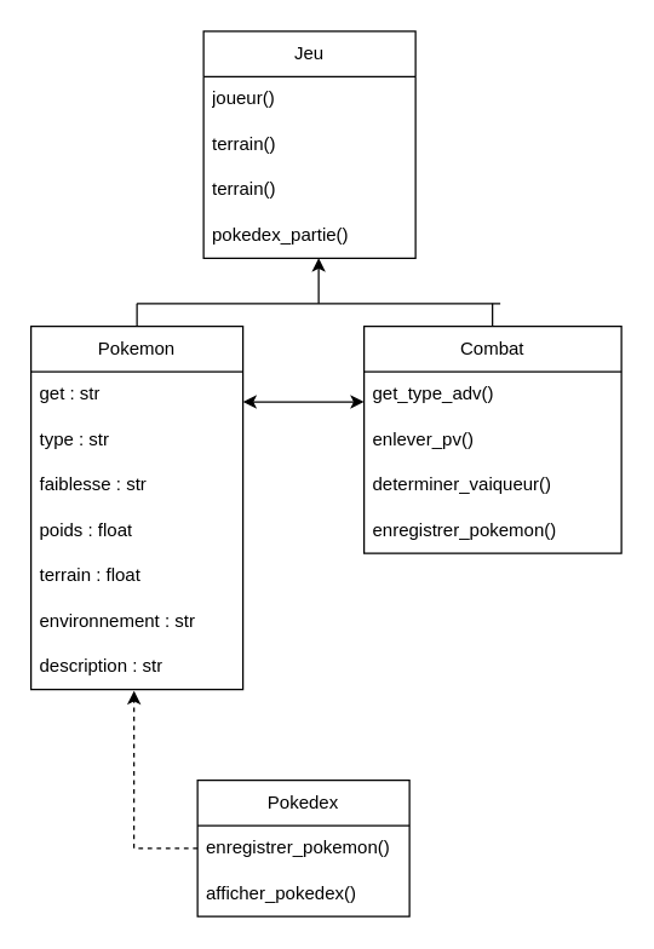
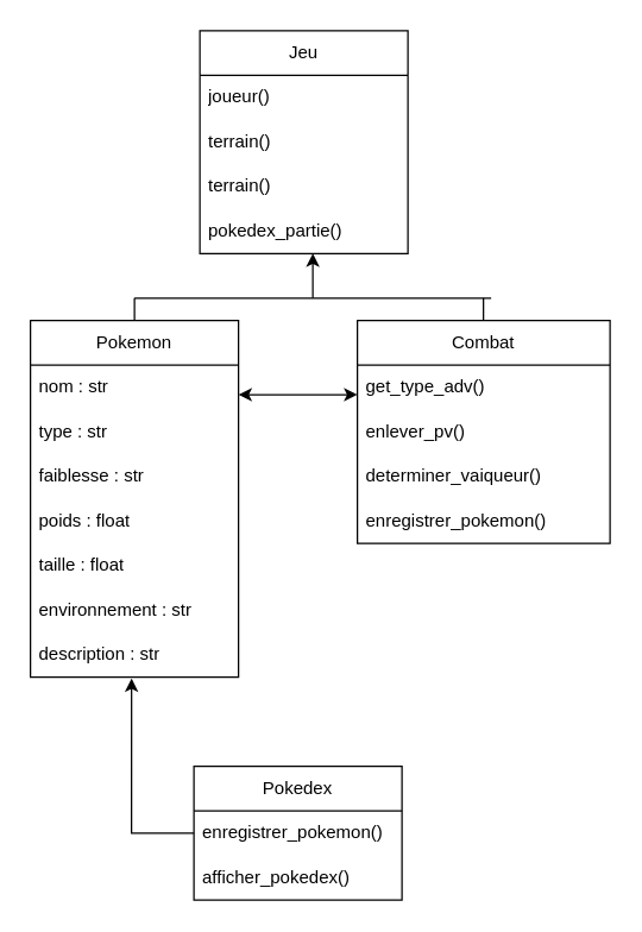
  <mxCell id="0" />
  <mxCell id="1" parent="0" />
  <mxCell id="2" value="Pokemon" style="swimlane;fontStyle=0;childLayout=stackLayout;horizontal=1;startSize=30;horizontalStack=0;resizeParent=1;resizeParentMax=0;resizeLast=0;collapsible=1;marginBottom=0;whiteSpace=wrap;html=1;" parent="1" vertex="1"><mxGeometry x="20" y="215" width="140" height="240" as="geometry" /></mxCell>
- <mxCell id="3" value="get : str" style="text;strokeColor=none;fillColor=none;align=left;verticalAlign=middle;spacingLeft=4;spacingRight=4;overflow=hidden;points=[[0,0.5],[1,0.5]];portConstraint=eastwest;rotatable=0;whiteSpace=wrap;html=1;" parent="2" vertex="1"><mxGeometry y="30" width="140" height="30" as="geometry" /></mxCell>
+ <mxCell id="3" value="nom : str" style="text;strokeColor=none;fillColor=none;align=left;verticalAlign=middle;spacingLeft=4;spacingRight=4;overflow=hidden;points=[[0,0.5],[1,0.5]];portConstraint=eastwest;rotatable=0;whiteSpace=wrap;html=1;" parent="2" vertex="1"><mxGeometry y="30" width="140" height="30" as="geometry" /></mxCell>
  <mxCell id="4" value="type : str" style="text;strokeColor=none;fillColor=none;align=left;verticalAlign=middle;spacingLeft=4;spacingRight=4;overflow=hidden;points=[[0,0.5],[1,0.5]];portConstraint=eastwest;rotatable=0;whiteSpace=wrap;html=1;" parent="2" vertex="1"><mxGeometry y="60" width="140" height="30" as="geometry" /></mxCell>
  <mxCell id="5" value="faiblesse : str" style="text;strokeColor=none;fillColor=none;align=left;verticalAlign=middle;spacingLeft=4;spacingRight=4;overflow=hidden;points=[[0,0.5],[1,0.5]];portConstraint=eastwest;rotatable=0;whiteSpace=wrap;html=1;" parent="2" vertex="1"><mxGeometry y="90" width="140" height="30" as="geometry" /></mxCell>
  <mxCell id="6" value="poids : float" style="text;strokeColor=none;fillColor=none;align=left;verticalAlign=middle;spacingLeft=4;spacingRight=4;overflow=hidden;points=[[0,0.5],[1,0.5]];portConstraint=eastwest;rotatable=0;whiteSpace=wrap;html=1;" parent="2" vertex="1"><mxGeometry y="120" width="140" height="30" as="geometry" /></mxCell>
- <mxCell id="7" value="terrain : float" style="text;strokeColor=none;fillColor=none;align=left;verticalAlign=middle;spacingLeft=4;spacingRight=4;overflow=hidden;points=[[0,0.5],[1,0.5]];portConstraint=eastwest;rotatable=0;whiteSpace=wrap;html=1;" parent="2" vertex="1"><mxGeometry y="150" width="140" height="30" as="geometry" /></mxCell>
+ <mxCell id="7" value="taille : float" style="text;strokeColor=none;fillColor=none;align=left;verticalAlign=middle;spacingLeft=4;spacingRight=4;overflow=hidden;points=[[0,0.5],[1,0.5]];portConstraint=eastwest;rotatable=0;whiteSpace=wrap;html=1;" parent="2" vertex="1"><mxGeometry y="150" width="140" height="30" as="geometry" /></mxCell>
  <mxCell id="8" value="environnement : str" style="text;strokeColor=none;fillColor=none;align=left;verticalAlign=middle;spacingLeft=4;spacingRight=4;overflow=hidden;points=[[0,0.5],[1,0.5]];portConstraint=eastwest;rotatable=0;whiteSpace=wrap;html=1;" parent="2" vertex="1"><mxGeometry y="180" width="140" height="30" as="geometry" /></mxCell>
  <mxCell id="9" value="description : str" style="text;strokeColor=none;fillColor=none;align=left;verticalAlign=middle;spacingLeft=4;spacingRight=4;overflow=hidden;points=[[0,0.5],[1,0.5]];portConstraint=eastwest;rotatable=0;whiteSpace=wrap;html=1;" parent="2" vertex="1"><mxGeometry y="210" width="140" height="30" as="geometry" /></mxCell>
  <mxCell id="10" value="Combat" style="swimlane;fontStyle=0;childLayout=stackLayout;horizontal=1;startSize=30;horizontalStack=0;resizeParent=1;resizeParentMax=0;resizeLast=0;collapsible=1;marginBottom=0;whiteSpace=wrap;html=1;" parent="1" vertex="1"><mxGeometry x="240" y="215" width="170" height="150" as="geometry" /></mxCell>
  <mxCell id="11" value="get_type_adv()" style="text;strokeColor=none;fillColor=none;align=left;verticalAlign=middle;spacingLeft=4;spacingRight=4;overflow=hidden;points=[[0,0.5],[1,0.5]];portConstraint=eastwest;rotatable=0;whiteSpace=wrap;html=1;" parent="10" vertex="1"><mxGeometry y="30" width="170" height="30" as="geometry" /></mxCell>
  <mxCell id="12" value="enlever_pv()" style="text;strokeColor=none;fillColor=none;align=left;verticalAlign=middle;spacingLeft=4;spacingRight=4;overflow=hidden;points=[[0,0.5],[1,0.5]];portConstraint=eastwest;rotatable=0;whiteSpace=wrap;html=1;" parent="10" vertex="1"><mxGeometry y="60" width="170" height="30" as="geometry" /></mxCell>
  <mxCell id="13" value="determiner_vaiqueur()" style="text;strokeColor=none;fillColor=none;align=left;verticalAlign=middle;spacingLeft=4;spacingRight=4;overflow=hidden;points=[[0,0.5],[1,0.5]];portConstraint=eastwest;rotatable=0;whiteSpace=wrap;html=1;" parent="10" vertex="1"><mxGeometry y="90" width="170" height="30" as="geometry" /></mxCell>
  <mxCell id="14" value="enregistrer_pokemon()" style="text;strokeColor=none;fillColor=none;align=left;verticalAlign=middle;spacingLeft=4;spacingRight=4;overflow=hidden;points=[[0,0.5],[1,0.5]];portConstraint=eastwest;rotatable=0;whiteSpace=wrap;html=1;" parent="10" vertex="1"><mxGeometry y="120" width="170" height="30" as="geometry" /></mxCell>
  <mxCell id="15" value="" style="endArrow=classic;startArrow=classic;html=1;rounded=0;" parent="1" edge="1"><mxGeometry width="50" height="50" relative="1" as="geometry"><mxPoint x="160" y="265" as="sourcePoint" /><mxPoint x="240" y="265" as="targetPoint" /></mxGeometry></mxCell>
  <mxCell id="16" value="Pokedex" style="swimlane;fontStyle=0;childLayout=stackLayout;horizontal=1;startSize=30;horizontalStack=0;resizeParent=1;resizeParentMax=0;resizeLast=0;collapsible=1;marginBottom=0;whiteSpace=wrap;html=1;" parent="1" vertex="1"><mxGeometry x="130" y="515" width="140" height="90" as="geometry" /></mxCell>
  <mxCell id="17" value="enregistrer_pokemon()" style="text;strokeColor=none;fillColor=none;align=left;verticalAlign=middle;spacingLeft=4;spacingRight=4;overflow=hidden;points=[[0,0.5],[1,0.5]];portConstraint=eastwest;rotatable=0;whiteSpace=wrap;html=1;" parent="16" vertex="1"><mxGeometry y="30" width="140" height="30" as="geometry" /></mxCell>
  <mxCell id="18" value="afficher_pokedex()" style="text;strokeColor=none;fillColor=none;align=left;verticalAlign=middle;spacingLeft=4;spacingRight=4;overflow=hidden;points=[[0,0.5],[1,0.5]];portConstraint=eastwest;rotatable=0;whiteSpace=wrap;html=1;" parent="16" vertex="1"><mxGeometry y="60" width="140" height="30" as="geometry" /></mxCell>
- <mxCell id="19" value="" style="endArrow=classic;html=1;rounded=0;exitX=0;exitY=0.5;exitDx=0;exitDy=0;entryX=0.486;entryY=1.033;entryDx=0;entryDy=0;entryPerimeter=0;dashed=1;" parent="1" source="16" target="9" edge="1"><mxGeometry width="50" height="50" relative="1" as="geometry"><mxPoint x="260" y="445" as="sourcePoint" /><mxPoint x="310" y="395" as="targetPoint" /><Array as="points"><mxPoint x="88" y="560" /></Array></mxGeometry></mxCell>
+ <mxCell id="19" value="" style="endArrow=classic;html=1;rounded=0;exitX=0;exitY=0.5;exitDx=0;exitDy=0;entryX=0.486;entryY=1.033;entryDx=0;entryDy=0;entryPerimeter=0;" parent="1" source="16" target="9" edge="1"><mxGeometry width="50" height="50" relative="1" as="geometry"><mxPoint x="260" y="445" as="sourcePoint" /><mxPoint x="310" y="395" as="targetPoint" /><Array as="points"><mxPoint x="88" y="560" /></Array></mxGeometry></mxCell>
  <mxCell id="20" value="Jeu" style="swimlane;fontStyle=0;childLayout=stackLayout;horizontal=1;startSize=30;horizontalStack=0;resizeParent=1;resizeParentMax=0;resizeLast=0;collapsible=1;marginBottom=0;whiteSpace=wrap;html=1;" parent="1" vertex="1"><mxGeometry x="134" width="140" height="150" as="geometry" y="20" /></mxCell>
  <mxCell id="21" value="joueur()" style="text;strokeColor=none;fillColor=none;align=left;verticalAlign=middle;spacingLeft=4;spacingRight=4;overflow=hidden;points=[[0,0.5],[1,0.5]];portConstraint=eastwest;rotatable=0;whiteSpace=wrap;html=1;" parent="20" vertex="1"><mxGeometry y="30" width="140" height="30" as="geometry" /></mxCell>
  <mxCell id="22" value="terrain()" style="text;strokeColor=none;fillColor=none;align=left;verticalAlign=middle;spacingLeft=4;spacingRight=4;overflow=hidden;points=[[0,0.5],[1,0.5]];portConstraint=eastwest;rotatable=0;whiteSpace=wrap;html=1;" parent="20" vertex="1"><mxGeometry y="60" width="140" height="30" as="geometry" /></mxCell>
  <mxCell id="23" value="&lt;div&gt;terrain()&lt;/div&gt;" style="text;strokeColor=none;fillColor=none;align=left;verticalAlign=middle;spacingLeft=4;spacingRight=4;overflow=hidden;points=[[0,0.5],[1,0.5]];portConstraint=eastwest;rotatable=0;whiteSpace=wrap;html=1;" parent="20" vertex="1"><mxGeometry y="90" width="140" height="30" as="geometry" /></mxCell>
  <mxCell id="24" value="&lt;div&gt;pokedex_partie()&lt;/div&gt;" style="text;strokeColor=none;fillColor=none;align=left;verticalAlign=middle;spacingLeft=4;spacingRight=4;overflow=hidden;points=[[0,0.5],[1,0.5]];portConstraint=eastwest;rotatable=0;whiteSpace=wrap;html=1;" parent="20" vertex="1"><mxGeometry y="120" width="140" height="30" as="geometry" /></mxCell>
  <mxCell id="25" value="" style="endArrow=none;html=1;rounded=0;exitX=0.5;exitY=0;exitDx=0;exitDy=0;" parent="1" source="2" edge="1"><mxGeometry width="50" height="50" relative="1" as="geometry"><mxPoint x="200" y="390" as="sourcePoint" /><mxPoint x="90" y="200" as="targetPoint" /></mxGeometry></mxCell>
  <mxCell id="26" value="" style="endArrow=none;html=1;rounded=0;exitX=0.5;exitY=0;exitDx=0;exitDy=0;" parent="1" edge="1"><mxGeometry width="50" height="50" relative="1" as="geometry"><mxPoint x="324.82" y="215" as="sourcePoint" /><mxPoint x="324.82" y="200" as="targetPoint" /></mxGeometry></mxCell>
  <mxCell id="27" value="" style="endArrow=none;html=1;rounded=0;" parent="1" edge="1"><mxGeometry width="50" height="50" relative="1" as="geometry"><mxPoint x="90" y="200" as="sourcePoint" /><mxPoint x="330" y="200" as="targetPoint" /></mxGeometry></mxCell>
  <mxCell id="28" value="" style="endArrow=classic;html=1;rounded=0;" parent="1" edge="1"><mxGeometry width="50" height="50" relative="1" as="geometry"><mxPoint x="210" y="200" as="sourcePoint" /><mxPoint x="210" y="170" as="targetPoint" /></mxGeometry></mxCell>
